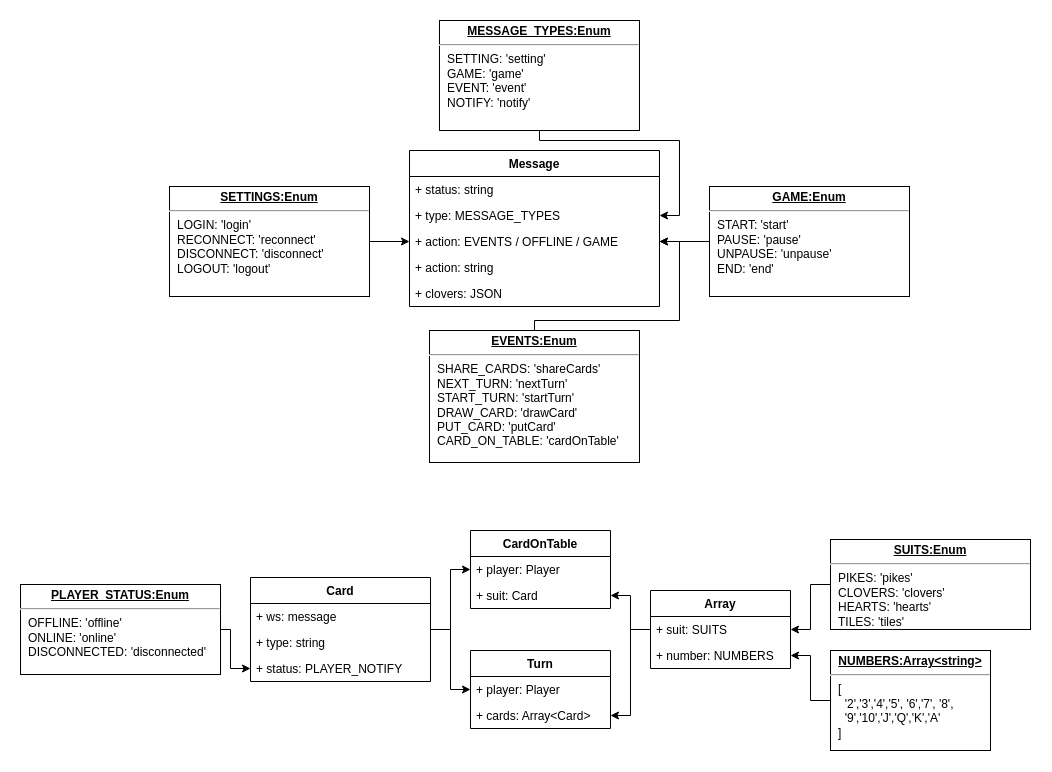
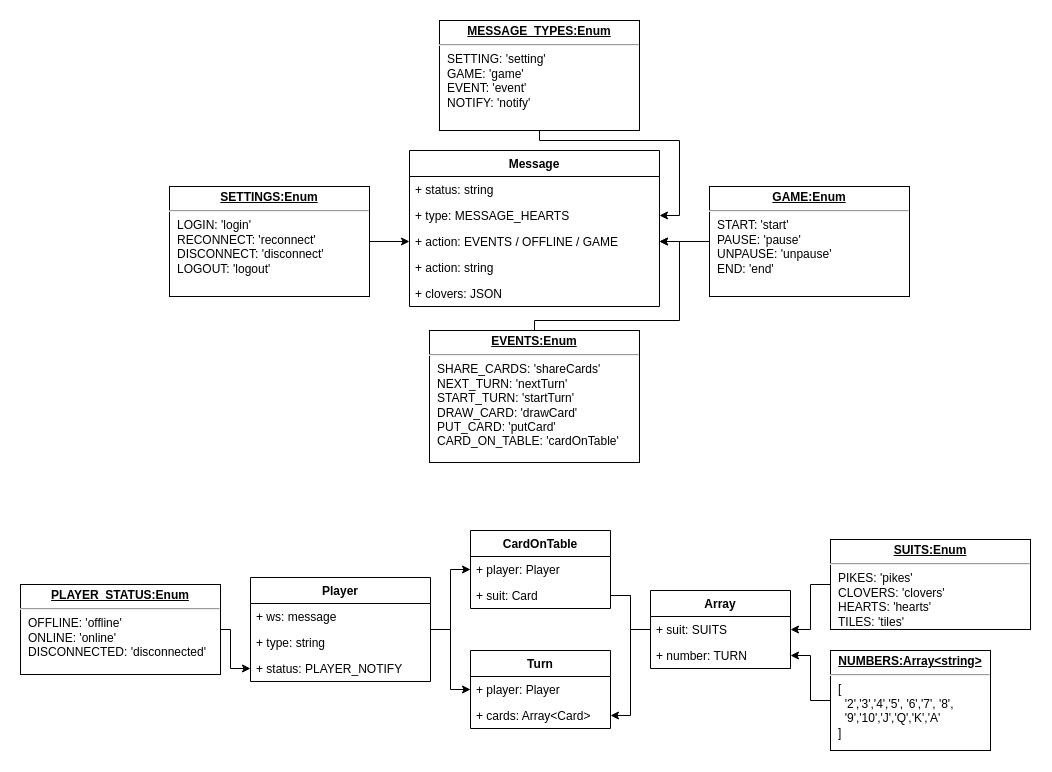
  <mxCell id="0" />
  <mxCell id="1" parent="0" />
  <mxCell id="2" style="edgeStyle=orthogonalEdgeStyle;rounded=0;orthogonalLoop=1;jettySize=auto;html=1;" edge="1" parent="1" source="4" target="12"><mxGeometry relative="1" as="geometry"><Array as="points"><mxPoint x="450" y="629" /><mxPoint x="450" y="569" /></Array></mxGeometry></mxCell>
  <mxCell id="3" style="edgeStyle=orthogonalEdgeStyle;rounded=0;orthogonalLoop=1;jettySize=auto;html=1;" edge="1" parent="1" source="4" target="27"><mxGeometry relative="1" as="geometry" /></mxCell>
- <mxCell id="4" value="Card" style="swimlane;fontStyle=1;childLayout=stackLayout;horizontal=1;startSize=26;fillColor=none;horizontalStack=0;resizeParent=1;resizeParentMax=0;resizeLast=0;collapsible=1;marginBottom=0;" vertex="1" parent="1"><mxGeometry x="250" y="577" width="180" height="104" as="geometry" /></mxCell>
+ <mxCell id="4" value="Player" style="swimlane;fontStyle=1;childLayout=stackLayout;horizontal=1;startSize=26;fillColor=none;horizontalStack=0;resizeParent=1;resizeParentMax=0;resizeLast=0;collapsible=1;marginBottom=0;" vertex="1" parent="1"><mxGeometry x="250" y="577" width="180" height="104" as="geometry" /></mxCell>
  <mxCell id="5" value="+ ws: message&#10;" style="text;strokeColor=none;fillColor=none;align=left;verticalAlign=top;spacingLeft=4;spacingRight=4;overflow=hidden;rotatable=0;points=[[0,0.5],[1,0.5]];portConstraint=eastwest;" vertex="1" parent="4"><mxGeometry y="26" width="180" height="26" as="geometry" /></mxCell>
  <mxCell id="6" value="+ type: string&#10;" style="text;strokeColor=none;fillColor=none;align=left;verticalAlign=top;spacingLeft=4;spacingRight=4;overflow=hidden;rotatable=0;points=[[0,0.5],[1,0.5]];portConstraint=eastwest;" vertex="1" parent="4"><mxGeometry y="52" width="180" height="26" as="geometry" /></mxCell>
  <mxCell id="7" value="+ status: PLAYER_NOTIFY&#10;" style="text;strokeColor=none;fillColor=none;align=left;verticalAlign=top;spacingLeft=4;spacingRight=4;overflow=hidden;rotatable=0;points=[[0,0.5],[1,0.5]];portConstraint=eastwest;" vertex="1" parent="4"><mxGeometry y="78" width="180" height="26" as="geometry" /></mxCell>
  <mxCell id="8" value="Array" style="swimlane;fontStyle=1;childLayout=stackLayout;horizontal=1;startSize=26;fillColor=none;horizontalStack=0;resizeParent=1;resizeParentMax=0;resizeLast=0;collapsible=1;marginBottom=0;" vertex="1" parent="1"><mxGeometry x="650" y="590" width="140" height="78" as="geometry" /></mxCell>
  <mxCell id="9" value="+ suit: SUITS&#10;" style="text;strokeColor=none;fillColor=none;align=left;verticalAlign=top;spacingLeft=4;spacingRight=4;overflow=hidden;rotatable=0;points=[[0,0.5],[1,0.5]];portConstraint=eastwest;" vertex="1" parent="8"><mxGeometry y="26" width="140" height="26" as="geometry" /></mxCell>
- <mxCell id="10" value="+ number: NUMBERS&#10;" style="text;strokeColor=none;fillColor=none;align=left;verticalAlign=top;spacingLeft=4;spacingRight=4;overflow=hidden;rotatable=0;points=[[0,0.5],[1,0.5]];portConstraint=eastwest;" vertex="1" parent="8"><mxGeometry y="52" width="140" height="26" as="geometry" /></mxCell>
+ <mxCell id="10" value="+ number: TURN&#10;" style="text;strokeColor=none;fillColor=none;align=left;verticalAlign=top;spacingLeft=4;spacingRight=4;overflow=hidden;rotatable=0;points=[[0,0.5],[1,0.5]];portConstraint=eastwest;" vertex="1" parent="8"><mxGeometry y="52" width="140" height="26" as="geometry" /></mxCell>
  <mxCell id="11" value="CardOnTable" style="swimlane;fontStyle=1;childLayout=stackLayout;horizontal=1;startSize=26;fillColor=none;horizontalStack=0;resizeParent=1;resizeParentMax=0;resizeLast=0;collapsible=1;marginBottom=0;" vertex="1" parent="1"><mxGeometry x="470" y="530" width="140" height="78" as="geometry" /></mxCell>
  <mxCell id="12" value="+ player: Player&#10;" style="text;strokeColor=none;fillColor=none;align=left;verticalAlign=top;spacingLeft=4;spacingRight=4;overflow=hidden;rotatable=0;points=[[0,0.5],[1,0.5]];portConstraint=eastwest;" vertex="1" parent="11"><mxGeometry y="26" width="140" height="26" as="geometry" /></mxCell>
  <mxCell id="13" value="+ suit: Card&#10;" style="text;strokeColor=none;fillColor=none;align=left;verticalAlign=top;spacingLeft=4;spacingRight=4;overflow=hidden;rotatable=0;points=[[0,0.5],[1,0.5]];portConstraint=eastwest;" vertex="1" parent="11"><mxGeometry y="52" width="140" height="26" as="geometry" /></mxCell>
  <mxCell id="14" style="edgeStyle=orthogonalEdgeStyle;rounded=0;orthogonalLoop=1;jettySize=auto;html=1;" edge="1" parent="1" source="15" target="7"><mxGeometry relative="1" as="geometry"><mxPoint x="210" y="667.724" as="targetPoint" /><Array as="points"><mxPoint x="230" y="629" /><mxPoint x="230" y="668" /></Array></mxGeometry></mxCell>
  <mxCell id="15" value="&lt;p style=&quot;margin: 4px 0px 0px ; text-align: center&quot;&gt;&lt;b&gt;&lt;u&gt;PLAYER_STATUS:Enum&lt;/u&gt;&lt;/b&gt;&lt;br&gt;&lt;/p&gt;&lt;hr&gt;&lt;p style=&quot;margin: 0px 0px 0px 8px&quot;&gt;OFFLINE: 'offline'&lt;/p&gt;&lt;p style=&quot;margin: 0px 0px 0px 8px&quot;&gt;ONLINE: 'online'&lt;/p&gt;&lt;p style=&quot;margin: 0px 0px 0px 8px&quot;&gt;DISCONNECTED: 'disconnected'&lt;/p&gt;" style="verticalAlign=top;align=left;overflow=fill;fontSize=12;fontFamily=Helvetica;html=1;" vertex="1" parent="1"><mxGeometry x="20" y="584" width="200" height="90" as="geometry" /></mxCell>
  <mxCell id="16" style="edgeStyle=orthogonalEdgeStyle;rounded=0;orthogonalLoop=1;jettySize=auto;html=1;" edge="1" parent="1" source="17" target="9"><mxGeometry relative="1" as="geometry" /></mxCell>
  <mxCell id="17" value="&lt;p style=&quot;margin: 4px 0px 0px ; text-align: center&quot;&gt;&lt;b&gt;&lt;u&gt;SUITS:Enum&lt;/u&gt;&lt;/b&gt;&lt;br&gt;&lt;/p&gt;&lt;hr&gt;&lt;p style=&quot;margin: 0px 0px 0px 8px&quot;&gt;PIKES: 'pikes'&lt;/p&gt;&lt;p style=&quot;margin: 0px 0px 0px 8px&quot;&gt;CLOVERS: 'clovers'&lt;/p&gt;&lt;p style=&quot;margin: 0px 0px 0px 8px&quot;&gt;HEARTS: 'hearts'&lt;/p&gt;&lt;p style=&quot;margin: 0px 0px 0px 8px&quot;&gt;TILES: 'tiles'&lt;/p&gt;" style="verticalAlign=top;align=left;overflow=fill;fontSize=12;fontFamily=Helvetica;html=1;" vertex="1" parent="1"><mxGeometry x="830" y="539" width="200" height="90" as="geometry" /></mxCell>
  <mxCell id="18" style="edgeStyle=orthogonalEdgeStyle;rounded=0;orthogonalLoop=1;jettySize=auto;html=1;" edge="1" parent="1" source="19" target="10"><mxGeometry relative="1" as="geometry" /></mxCell>
  <mxCell id="19" value="&lt;p style=&quot;margin: 4px 0px 0px ; text-align: center&quot;&gt;&lt;b&gt;&lt;u&gt;NUMBERS:Array&amp;lt;string&amp;gt;&lt;/u&gt;&lt;/b&gt;&lt;br&gt;&lt;/p&gt;&lt;hr&gt;&lt;p style=&quot;margin: 0px 0px 0px 8px&quot;&gt;[&lt;/p&gt;&lt;p style=&quot;margin: 0px 0px 0px 8px&quot;&gt;&amp;nbsp; '2','3','4','5',&amp;nbsp;&lt;span&gt;'6','7',&amp;nbsp;&lt;/span&gt;&lt;span&gt;'8',&lt;/span&gt;&lt;/p&gt;&lt;p style=&quot;margin: 0px 0px 0px 8px&quot;&gt;&lt;span&gt;&amp;nbsp; '9',&lt;/span&gt;&lt;span&gt;'10','J','Q','K',&lt;/span&gt;&lt;span&gt;'A'&lt;/span&gt;&lt;/p&gt;&lt;p style=&quot;margin: 0px 0px 0px 8px&quot;&gt;]&lt;/p&gt;" style="verticalAlign=top;align=left;overflow=fill;fontSize=12;fontFamily=Helvetica;html=1;" vertex="1" parent="1"><mxGeometry x="830" y="650" width="160" height="100" as="geometry" /></mxCell>
  <mxCell id="20" value="Message" style="swimlane;fontStyle=1;childLayout=stackLayout;horizontal=1;startSize=26;fillColor=none;horizontalStack=0;resizeParent=1;resizeParentMax=0;resizeLast=0;collapsible=1;marginBottom=0;" vertex="1" parent="1"><mxGeometry x="409" y="150" width="250" height="156" as="geometry" /></mxCell>
  <mxCell id="21" value="+ status: string&#10;" style="text;strokeColor=none;fillColor=none;align=left;verticalAlign=top;spacingLeft=4;spacingRight=4;overflow=hidden;rotatable=0;points=[[0,0.5],[1,0.5]];portConstraint=eastwest;" vertex="1" parent="20"><mxGeometry y="26" width="250" height="26" as="geometry" /></mxCell>
- <mxCell id="22" value="+ type: MESSAGE_TYPES&#10;" style="text;strokeColor=none;fillColor=none;align=left;verticalAlign=top;spacingLeft=4;spacingRight=4;overflow=hidden;rotatable=0;points=[[0,0.5],[1,0.5]];portConstraint=eastwest;" vertex="1" parent="20"><mxGeometry y="52" width="250" height="26" as="geometry" /></mxCell>
+ <mxCell id="22" value="+ type: MESSAGE_HEARTS&#10;" style="text;strokeColor=none;fillColor=none;align=left;verticalAlign=top;spacingLeft=4;spacingRight=4;overflow=hidden;rotatable=0;points=[[0,0.5],[1,0.5]];portConstraint=eastwest;" vertex="1" parent="20"><mxGeometry y="52" width="250" height="26" as="geometry" /></mxCell>
  <mxCell id="23" value="+ action: EVENTS / OFFLINE / GAME&#10;" style="text;strokeColor=none;fillColor=none;align=left;verticalAlign=top;spacingLeft=4;spacingRight=4;overflow=hidden;rotatable=0;points=[[0,0.5],[1,0.5]];portConstraint=eastwest;" vertex="1" parent="20"><mxGeometry y="78" width="250" height="26" as="geometry" /></mxCell>
  <mxCell id="24" value="+ action: string&#10;" style="text;strokeColor=none;fillColor=none;align=left;verticalAlign=top;spacingLeft=4;spacingRight=4;overflow=hidden;rotatable=0;points=[[0,0.5],[1,0.5]];portConstraint=eastwest;" vertex="1" parent="20"><mxGeometry y="104" width="250" height="26" as="geometry" /></mxCell>
  <mxCell id="25" value="+ clovers: JSON&#10;" style="text;strokeColor=none;fillColor=none;align=left;verticalAlign=top;spacingLeft=4;spacingRight=4;overflow=hidden;rotatable=0;points=[[0,0.5],[1,0.5]];portConstraint=eastwest;" vertex="1" parent="20"><mxGeometry y="130" width="250" height="26" as="geometry" /></mxCell>
  <mxCell id="26" value="Turn" style="swimlane;fontStyle=1;childLayout=stackLayout;horizontal=1;startSize=26;fillColor=none;horizontalStack=0;resizeParent=1;resizeParentMax=0;resizeLast=0;collapsible=1;marginBottom=0;" vertex="1" parent="1"><mxGeometry x="470" y="650" width="140" height="78" as="geometry" /></mxCell>
  <mxCell id="27" value="+ player: Player&#10;" style="text;strokeColor=none;fillColor=none;align=left;verticalAlign=top;spacingLeft=4;spacingRight=4;overflow=hidden;rotatable=0;points=[[0,0.5],[1,0.5]];portConstraint=eastwest;" vertex="1" parent="26"><mxGeometry y="26" width="140" height="26" as="geometry" /></mxCell>
  <mxCell id="28" value="+ cards: Array&lt;Card&gt;&#10;" style="text;strokeColor=none;fillColor=none;align=left;verticalAlign=top;spacingLeft=4;spacingRight=4;overflow=hidden;rotatable=0;points=[[0,0.5],[1,0.5]];portConstraint=eastwest;" vertex="1" parent="26"><mxGeometry y="52" width="140" height="26" as="geometry" /></mxCell>
  <mxCell id="29" style="edgeStyle=orthogonalEdgeStyle;rounded=0;orthogonalLoop=1;jettySize=auto;html=1;" edge="1" parent="1" source="30" target="23"><mxGeometry relative="1" as="geometry" /></mxCell>
  <mxCell id="30" value="&lt;p style=&quot;margin: 4px 0px 0px ; text-align: center&quot;&gt;&lt;b&gt;&lt;u&gt;SETTINGS:Enum&lt;/u&gt;&lt;/b&gt;&lt;br&gt;&lt;/p&gt;&lt;hr&gt;&lt;p style=&quot;margin: 0px 0px 0px 8px&quot;&gt;LOGIN: 'login'&lt;/p&gt;&lt;p style=&quot;margin: 0px 0px 0px 8px&quot;&gt;RECONNECT: 'reconnect'&lt;/p&gt;&lt;p style=&quot;margin: 0px 0px 0px 8px&quot;&gt;DISCONNECT: 'disconnect'&lt;/p&gt;&lt;p style=&quot;margin: 0px 0px 0px 8px&quot;&gt;LOGOUT: 'logout'&lt;/p&gt;" style="verticalAlign=top;align=left;overflow=fill;fontSize=12;fontFamily=Helvetica;html=1;" vertex="1" parent="1"><mxGeometry x="169" y="186" width="200" height="110" as="geometry" /></mxCell>
  <mxCell id="31" style="edgeStyle=orthogonalEdgeStyle;rounded=0;orthogonalLoop=1;jettySize=auto;html=1;" edge="1" parent="1" source="32" target="22"><mxGeometry relative="1" as="geometry"><Array as="points"><mxPoint x="539" y="140" /><mxPoint x="679" y="140" /><mxPoint x="679" y="215" /></Array></mxGeometry></mxCell>
  <mxCell id="32" value="&lt;p style=&quot;margin: 4px 0px 0px ; text-align: center&quot;&gt;&lt;b&gt;&lt;u&gt;MESSAGE_TYPES:Enum&lt;/u&gt;&lt;/b&gt;&lt;br&gt;&lt;/p&gt;&lt;hr&gt;&lt;p style=&quot;margin: 0px 0px 0px 8px&quot;&gt;SETTING: 'setting'&lt;/p&gt;&lt;p style=&quot;margin: 0px 0px 0px 8px&quot;&gt;GAME: 'game'&lt;/p&gt;&lt;p style=&quot;margin: 0px 0px 0px 8px&quot;&gt;EVENT: 'event'&lt;/p&gt;&lt;p style=&quot;margin: 0px 0px 0px 8px&quot;&gt;NOTIFY: 'notify'&lt;/p&gt;" style="verticalAlign=top;align=left;overflow=fill;fontSize=12;fontFamily=Helvetica;html=1;" vertex="1" parent="1"><mxGeometry x="439" y="20" width="200" height="110" as="geometry" /></mxCell>
  <mxCell id="33" style="edgeStyle=orthogonalEdgeStyle;rounded=0;orthogonalLoop=1;jettySize=auto;html=1;" edge="1" parent="1" source="34" target="23"><mxGeometry relative="1" as="geometry" /></mxCell>
  <mxCell id="34" value="&lt;p style=&quot;margin: 4px 0px 0px ; text-align: center&quot;&gt;&lt;b&gt;&lt;u&gt;GAME:Enum&lt;/u&gt;&lt;/b&gt;&lt;br&gt;&lt;/p&gt;&lt;hr&gt;&lt;p style=&quot;margin: 0px 0px 0px 8px&quot;&gt;START: 'start'&lt;/p&gt;&lt;p style=&quot;margin: 0px 0px 0px 8px&quot;&gt;PAUSE: 'pause'&lt;/p&gt;&lt;p style=&quot;margin: 0px 0px 0px 8px&quot;&gt;UNPAUSE: 'unpause'&lt;/p&gt;&lt;p style=&quot;margin: 0px 0px 0px 8px&quot;&gt;END: 'end'&lt;/p&gt;" style="verticalAlign=top;align=left;overflow=fill;fontSize=12;fontFamily=Helvetica;html=1;" vertex="1" parent="1"><mxGeometry x="709" y="186" width="200" height="110" as="geometry" /></mxCell>
  <mxCell id="35" style="edgeStyle=orthogonalEdgeStyle;rounded=0;orthogonalLoop=1;jettySize=auto;html=1;" edge="1" parent="1" source="36" target="23"><mxGeometry relative="1" as="geometry"><Array as="points"><mxPoint x="534" y="320" /><mxPoint x="679" y="320" /><mxPoint x="679" y="241" /></Array></mxGeometry></mxCell>
  <mxCell id="36" value="&lt;p style=&quot;margin: 4px 0px 0px ; text-align: center&quot;&gt;&lt;b&gt;&lt;u&gt;EVENTS:Enum&lt;/u&gt;&lt;/b&gt;&lt;br&gt;&lt;/p&gt;&lt;hr&gt;&lt;p style=&quot;margin: 0px 0px 0px 8px&quot;&gt;SHARE_CARDS: 'shareCards'&lt;/p&gt;&lt;p style=&quot;margin: 0px 0px 0px 8px&quot;&gt;NEXT_TURN: 'nextTurn'&lt;/p&gt;&lt;p style=&quot;margin: 0px 0px 0px 8px&quot;&gt;START_TURN: 'startTurn'&lt;/p&gt;&lt;p style=&quot;margin: 0px 0px 0px 8px&quot;&gt;DRAW_CARD: 'drawCard'&lt;/p&gt;&lt;p style=&quot;margin: 0px 0px 0px 8px&quot;&gt;PUT_CARD: 'putCard'&lt;/p&gt;&lt;p style=&quot;margin: 0px 0px 0px 8px&quot;&gt;CARD_ON_TABLE: 'cardOnTable'&lt;/p&gt;" style="verticalAlign=top;align=left;overflow=fill;fontSize=12;fontFamily=Helvetica;html=1;" vertex="1" parent="1"><mxGeometry x="429" y="330" width="210" height="132" as="geometry" /></mxCell>
- <mxCell id="37" style="edgeStyle=orthogonalEdgeStyle;rounded=0;orthogonalLoop=1;jettySize=auto;html=1;" edge="1" parent="1" source="9" target="13"><mxGeometry relative="1" as="geometry" /></mxCell>
+ <mxCell id="37" style="edgeStyle=orthogonalEdgeStyle;rounded=0;orthogonalLoop=1;jettySize=auto;html=1;endArrow=none;" edge="1" parent="1" source="9" target="13"><mxGeometry relative="1" as="geometry" /></mxCell>
  <mxCell id="38" style="edgeStyle=orthogonalEdgeStyle;rounded=0;orthogonalLoop=1;jettySize=auto;html=1;" edge="1" parent="1" source="9" target="28"><mxGeometry relative="1" as="geometry" /></mxCell>
